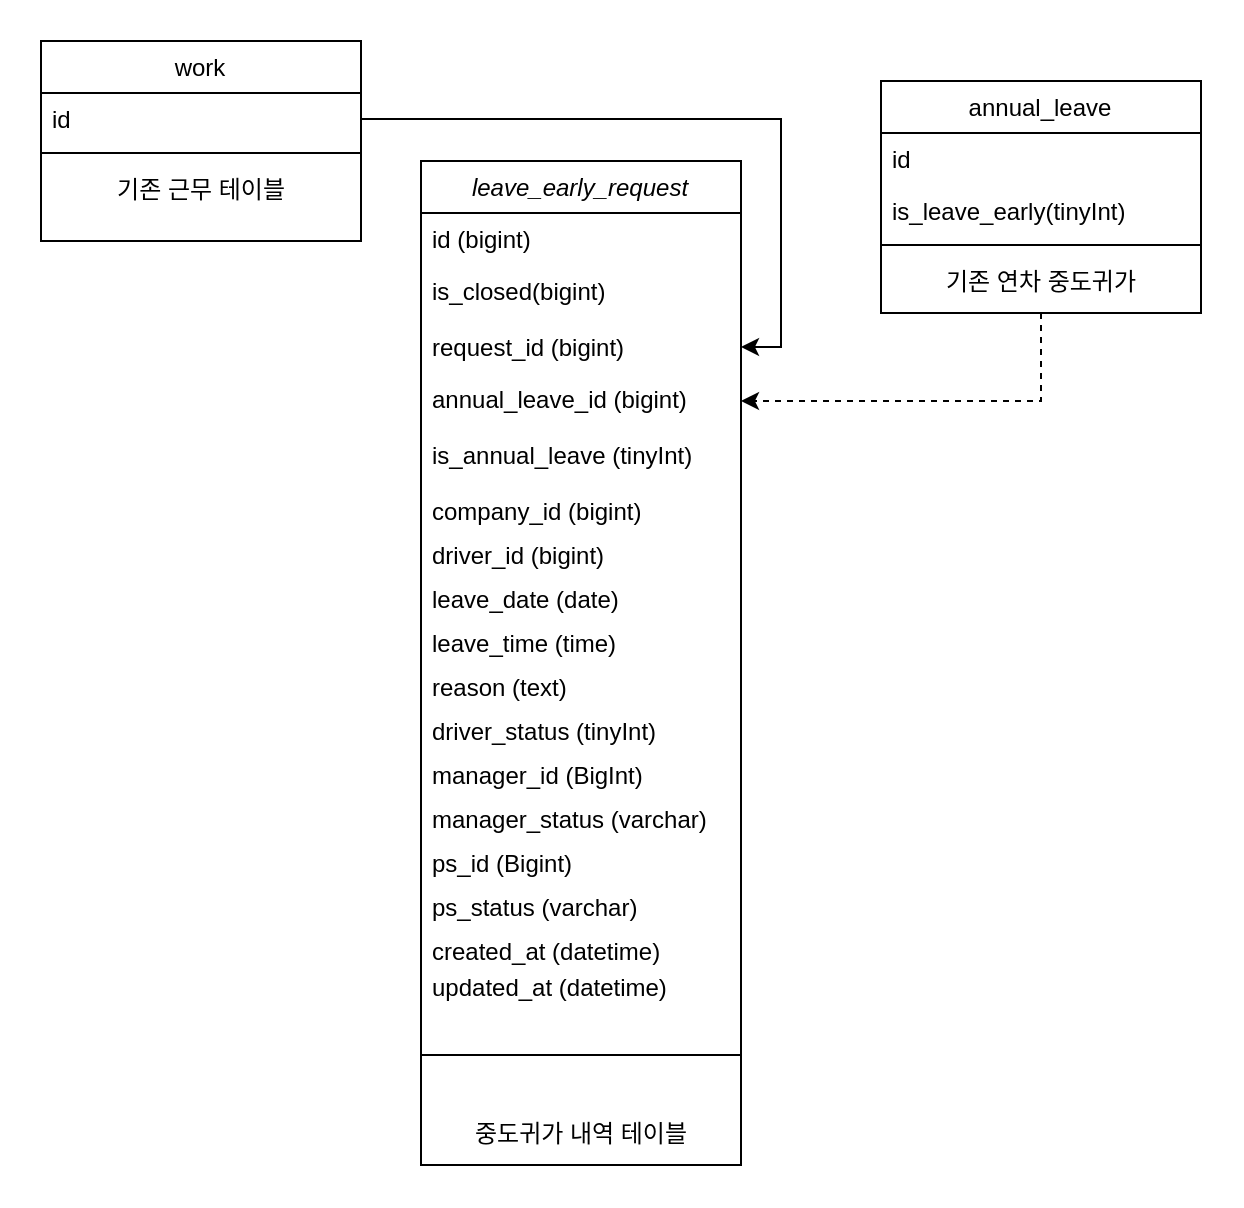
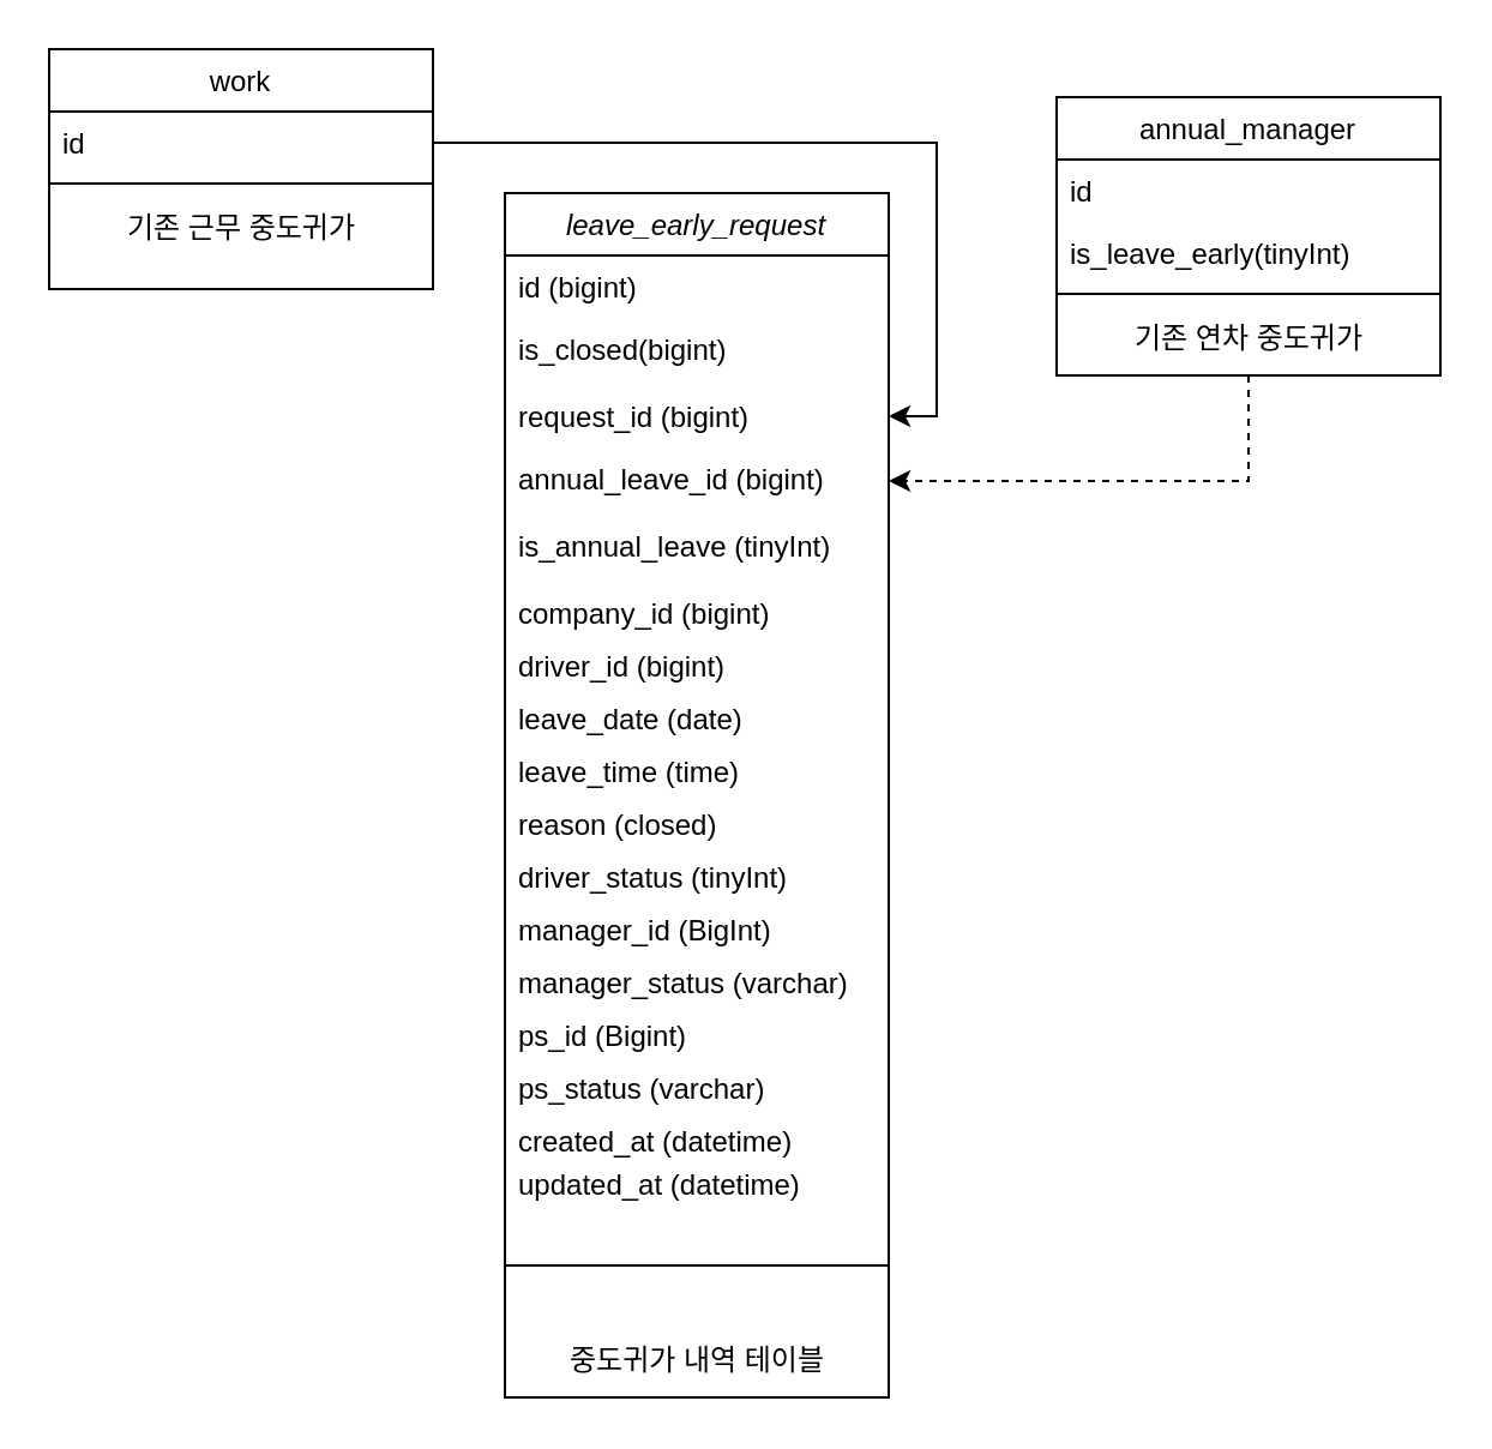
  <mxCell id="0" />
  <mxCell id="1" parent="0" />
  <mxCell id="2" value="leave_early_request" style="swimlane;fontStyle=2;align=center;verticalAlign=top;childLayout=stackLayout;horizontal=1;startSize=26;horizontalStack=0;resizeParent=1;resizeLast=0;collapsible=1;marginBottom=0;rounded=0;shadow=0;strokeWidth=1;" parent="1" vertex="1"><mxGeometry x="210" y="80" width="160" height="502" as="geometry"><mxRectangle x="230" y="140" width="160" height="26" as="alternateBounds" /></mxGeometry></mxCell>
  <mxCell id="3" value="id (bigint)  " style="text;align=left;verticalAlign=top;spacingLeft=4;spacingRight=4;overflow=hidden;rotatable=0;points=[[0,0.5],[1,0.5]];portConstraint=eastwest;" parent="2" vertex="1"><mxGeometry y="26" width="160" height="26" as="geometry" /></mxCell>
  <mxCell id="4" value="is_closed(bigint)" style="text;align=left;verticalAlign=top;spacingLeft=4;spacingRight=4;overflow=hidden;rotatable=0;points=[[0,0.5],[1,0.5]];portConstraint=eastwest;rounded=0;shadow=0;html=0;" vertex="1" parent="2"><mxGeometry y="52" width="160" height="28" as="geometry" /></mxCell>
  <mxCell id="5" value="request_id (bigint)" style="text;align=left;verticalAlign=top;spacingLeft=4;spacingRight=4;overflow=hidden;rotatable=0;points=[[0,0.5],[1,0.5]];portConstraint=eastwest;" parent="2" vertex="1"><mxGeometry y="80" width="160" height="26" as="geometry" /></mxCell>
  <mxCell id="6" value="annual_leave_id (bigint)&#10;" style="text;align=left;verticalAlign=top;spacingLeft=4;spacingRight=4;overflow=hidden;rotatable=0;points=[[0,0.5],[1,0.5]];portConstraint=eastwest;rounded=0;shadow=0;html=0;" parent="2" vertex="1"><mxGeometry y="106" width="160" height="28" as="geometry" /></mxCell>
  <mxCell id="7" value="is_annual_leave (tinyInt)" style="text;align=left;verticalAlign=top;spacingLeft=4;spacingRight=4;overflow=hidden;rotatable=0;points=[[0,0.5],[1,0.5]];portConstraint=eastwest;rounded=0;shadow=0;html=0;" parent="2" vertex="1"><mxGeometry y="134" width="160" height="28" as="geometry" /></mxCell>
  <mxCell id="8" value="company_id (bigint)" style="text;align=left;verticalAlign=top;spacingLeft=4;spacingRight=4;overflow=hidden;rotatable=0;points=[[0,0.5],[1,0.5]];portConstraint=eastwest;rounded=0;shadow=0;html=0;" parent="2" vertex="1"><mxGeometry y="162" width="160" height="22" as="geometry" /></mxCell>
  <mxCell id="9" value="driver_id (bigint)" style="text;align=left;verticalAlign=top;spacingLeft=4;spacingRight=4;overflow=hidden;rotatable=0;points=[[0,0.5],[1,0.5]];portConstraint=eastwest;rounded=0;shadow=0;html=0;" parent="2" vertex="1"><mxGeometry y="184" width="160" height="22" as="geometry" /></mxCell>
  <mxCell id="10" value="leave_date (date)" style="text;align=left;verticalAlign=top;spacingLeft=4;spacingRight=4;overflow=hidden;rotatable=0;points=[[0,0.5],[1,0.5]];portConstraint=eastwest;rounded=0;shadow=0;html=0;" parent="2" vertex="1"><mxGeometry y="206" width="160" height="22" as="geometry" /></mxCell>
  <mxCell id="11" value="leave_time (time)" style="text;align=left;verticalAlign=top;spacingLeft=4;spacingRight=4;overflow=hidden;rotatable=0;points=[[0,0.5],[1,0.5]];portConstraint=eastwest;rounded=0;shadow=0;html=0;" parent="2" vertex="1"><mxGeometry y="228" width="160" height="22" as="geometry" /></mxCell>
- <mxCell id="12" value="reason (text)                   " style="text;align=left;verticalAlign=top;spacingLeft=4;spacingRight=4;overflow=hidden;rotatable=0;points=[[0,0.5],[1,0.5]];portConstraint=eastwest;rounded=0;shadow=0;html=0;" parent="2" vertex="1"><mxGeometry y="250" width="160" height="22" as="geometry" /></mxCell>
+ <mxCell id="12" value="reason (closed)                   " style="text;align=left;verticalAlign=top;spacingLeft=4;spacingRight=4;overflow=hidden;rotatable=0;points=[[0,0.5],[1,0.5]];portConstraint=eastwest;rounded=0;shadow=0;html=0;" parent="2" vertex="1"><mxGeometry y="250" width="160" height="22" as="geometry" /></mxCell>
  <mxCell id="13" value="driver_status (tinyInt)" style="text;align=left;verticalAlign=top;spacingLeft=4;spacingRight=4;overflow=hidden;rotatable=0;points=[[0,0.5],[1,0.5]];portConstraint=eastwest;rounded=0;shadow=0;html=0;" vertex="1" parent="2"><mxGeometry y="272" width="160" height="22" as="geometry" /></mxCell>
  <mxCell id="14" value="manager_id (BigInt)" style="text;align=left;verticalAlign=top;spacingLeft=4;spacingRight=4;overflow=hidden;rotatable=0;points=[[0,0.5],[1,0.5]];portConstraint=eastwest;rounded=0;shadow=0;html=0;" parent="2" vertex="1"><mxGeometry y="294" width="160" height="22" as="geometry" /></mxCell>
  <mxCell id="15" value="manager_status (varchar)" style="text;align=left;verticalAlign=top;spacingLeft=4;spacingRight=4;overflow=hidden;rotatable=0;points=[[0,0.5],[1,0.5]];portConstraint=eastwest;rounded=0;shadow=0;html=0;" parent="2" vertex="1"><mxGeometry y="316" width="160" height="22" as="geometry" /></mxCell>
  <mxCell id="16" value="ps_id (Bigint)" style="text;align=left;verticalAlign=top;spacingLeft=4;spacingRight=4;overflow=hidden;rotatable=0;points=[[0,0.5],[1,0.5]];portConstraint=eastwest;rounded=0;shadow=0;html=0;" parent="2" vertex="1"><mxGeometry y="338" width="160" height="22" as="geometry" /></mxCell>
  <mxCell id="17" value="ps_status (varchar)" style="text;align=left;verticalAlign=top;spacingLeft=4;spacingRight=4;overflow=hidden;rotatable=0;points=[[0,0.5],[1,0.5]];portConstraint=eastwest;rounded=0;shadow=0;html=0;" parent="2" vertex="1"><mxGeometry y="360" width="160" height="22" as="geometry" /></mxCell>
  <mxCell id="18" value="created_at (datetime)" style="text;align=left;verticalAlign=top;spacingLeft=4;spacingRight=4;overflow=hidden;rotatable=0;points=[[0,0.5],[1,0.5]];portConstraint=eastwest;rounded=0;shadow=0;html=0;" parent="2" vertex="1"><mxGeometry y="382" width="160" height="18" as="geometry" /></mxCell>
  <mxCell id="19" value="updated_at (datetime)" style="text;align=left;verticalAlign=top;spacingLeft=4;spacingRight=4;overflow=hidden;rotatable=0;points=[[0,0.5],[1,0.5]];portConstraint=eastwest;rounded=0;shadow=0;html=0;" parent="2" vertex="1"><mxGeometry y="400" width="160" height="22" as="geometry" /></mxCell>
  <mxCell id="20" value="" style="line;html=1;strokeWidth=1;align=left;verticalAlign=middle;spacingTop=-1;spacingLeft=3;spacingRight=3;rotatable=0;labelPosition=right;points=[];portConstraint=eastwest;" parent="2" vertex="1"><mxGeometry y="422" width="160" height="50" as="geometry" /></mxCell>
  <mxCell id="21" value="중도귀가 내역 테이블" style="text;html=1;align=center;verticalAlign=middle;resizable=0;points=[];autosize=1;strokeColor=none;fillColor=none;" parent="2" vertex="1"><mxGeometry y="472" width="160" height="30" as="geometry" /></mxCell>
  <mxCell id="22" style="edgeStyle=orthogonalEdgeStyle;rounded=0;orthogonalLoop=1;jettySize=auto;html=1;dashed=1;" parent="1" source="23" target="6" edge="1"><mxGeometry relative="1" as="geometry" /></mxCell>
- <mxCell id="23" value="annual_leave" style="swimlane;fontStyle=0;align=center;verticalAlign=top;childLayout=stackLayout;horizontal=1;startSize=26;horizontalStack=0;resizeParent=1;resizeLast=0;collapsible=1;marginBottom=0;rounded=0;shadow=0;strokeWidth=1;" parent="1" vertex="1"><mxGeometry x="440" y="40" width="160" height="116" as="geometry"><mxRectangle x="550" y="140" width="160" height="26" as="alternateBounds" /></mxGeometry></mxCell>
+ <mxCell id="23" value="annual_manager" style="swimlane;fontStyle=0;align=center;verticalAlign=top;childLayout=stackLayout;horizontal=1;startSize=26;horizontalStack=0;resizeParent=1;resizeLast=0;collapsible=1;marginBottom=0;rounded=0;shadow=0;strokeWidth=1;" parent="1" vertex="1"><mxGeometry x="440" y="40" width="160" height="116" as="geometry"><mxRectangle x="550" y="140" width="160" height="26" as="alternateBounds" /></mxGeometry></mxCell>
  <mxCell id="24" value="id" style="text;align=left;verticalAlign=top;spacingLeft=4;spacingRight=4;overflow=hidden;rotatable=0;points=[[0,0.5],[1,0.5]];portConstraint=eastwest;" parent="23" vertex="1"><mxGeometry y="26" width="160" height="26" as="geometry" /></mxCell>
  <mxCell id="25" value="is_leave_early(tinyInt)" style="text;align=left;verticalAlign=top;spacingLeft=4;spacingRight=4;overflow=hidden;rotatable=0;points=[[0,0.5],[1,0.5]];portConstraint=eastwest;" parent="23" vertex="1"><mxGeometry y="52" width="160" height="26" as="geometry" /></mxCell>
  <mxCell id="26" value="" style="line;html=1;strokeWidth=1;align=left;verticalAlign=middle;spacingTop=-1;spacingLeft=3;spacingRight=3;rotatable=0;labelPosition=right;points=[];portConstraint=eastwest;" parent="23" vertex="1"><mxGeometry y="78" width="160" height="8" as="geometry" /></mxCell>
  <mxCell id="27" value="기존 연차 중도귀가" style="text;html=1;align=center;verticalAlign=middle;resizable=0;points=[];autosize=1;strokeColor=none;fillColor=none;" parent="23" vertex="1"><mxGeometry y="86" width="160" height="30" as="geometry" /></mxCell>
  <mxCell id="28" value="work" style="swimlane;fontStyle=0;align=center;verticalAlign=top;childLayout=stackLayout;horizontal=1;startSize=26;horizontalStack=0;resizeParent=1;resizeLast=0;collapsible=1;marginBottom=0;rounded=0;shadow=0;strokeWidth=1;" parent="1" vertex="1"><mxGeometry x="20" y="20" width="160" height="100" as="geometry"><mxRectangle x="550" y="140" width="160" height="26" as="alternateBounds" /></mxGeometry></mxCell>
  <mxCell id="29" value="id" style="text;align=left;verticalAlign=top;spacingLeft=4;spacingRight=4;overflow=hidden;rotatable=0;points=[[0,0.5],[1,0.5]];portConstraint=eastwest;" parent="28" vertex="1"><mxGeometry y="26" width="160" height="26" as="geometry" /></mxCell>
  <mxCell id="30" value="" style="line;html=1;strokeWidth=1;align=left;verticalAlign=middle;spacingTop=-1;spacingLeft=3;spacingRight=3;rotatable=0;labelPosition=right;points=[];portConstraint=eastwest;" parent="28" vertex="1"><mxGeometry y="52" width="160" height="8" as="geometry" /></mxCell>
- <mxCell id="31" value="기존 근무 테이블" style="text;html=1;align=center;verticalAlign=middle;resizable=0;points=[];autosize=1;strokeColor=none;fillColor=none;" parent="28" vertex="1"><mxGeometry y="60" width="160" height="30" as="geometry" /></mxCell>
+ <mxCell id="31" value="기존 근무 중도귀가" style="text;html=1;align=center;verticalAlign=middle;resizable=0;points=[];autosize=1;strokeColor=none;fillColor=none;" parent="28" vertex="1"><mxGeometry y="60" width="160" height="30" as="geometry" /></mxCell>
  <mxCell id="32" style="edgeStyle=orthogonalEdgeStyle;rounded=0;orthogonalLoop=1;jettySize=auto;html=1;entryX=1;entryY=0.5;entryDx=0;entryDy=0;" parent="1" source="29" target="5" edge="1"><mxGeometry relative="1" as="geometry" /></mxCell>
